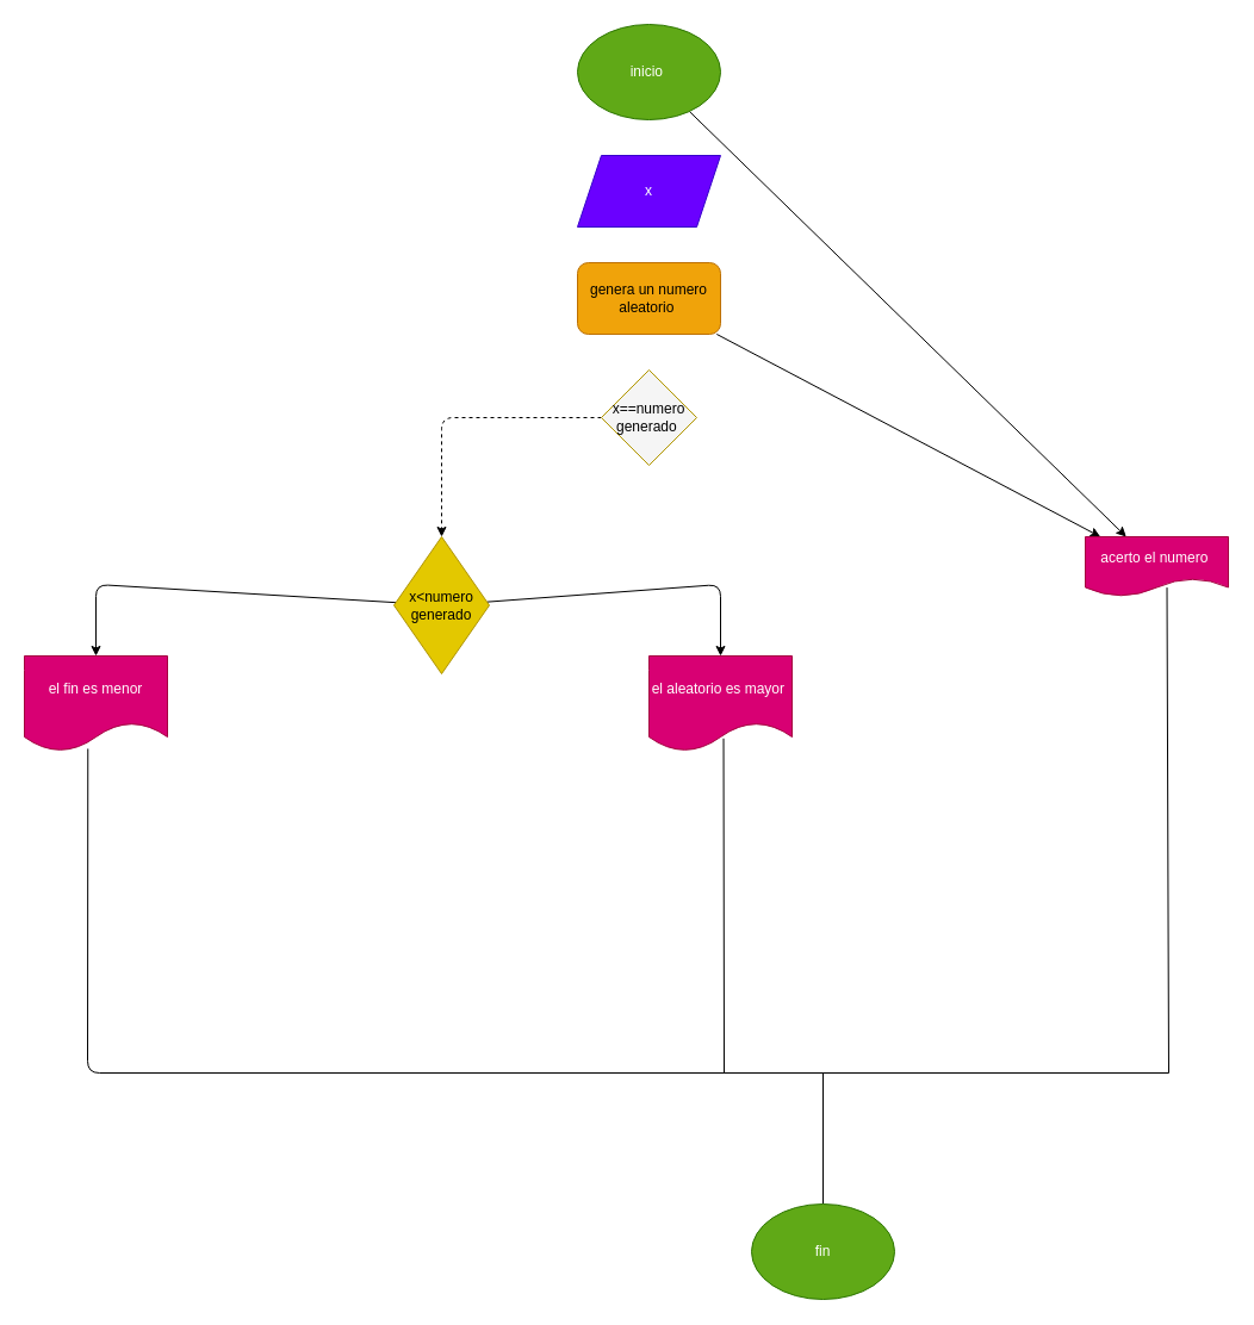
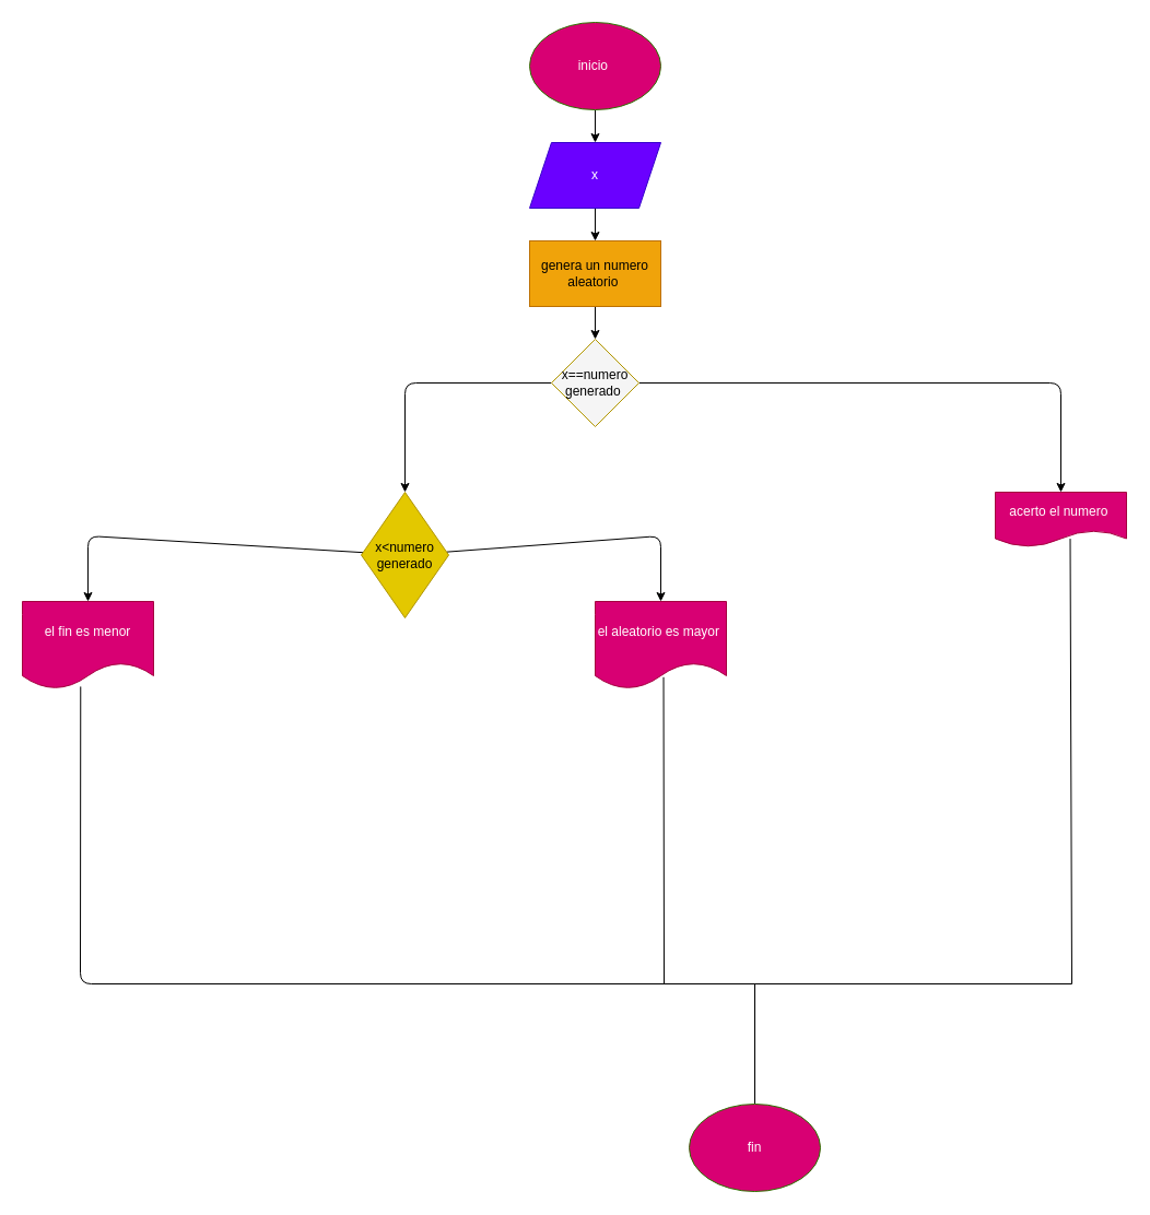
  <mxCell id="0" />
  <mxCell id="1" parent="0" />
- <mxCell id="2" value="" style="edgeStyle=none;html=1;" edge="1" parent="1" source="3" target="16"><mxGeometry relative="1" as="geometry" /></mxCell>
- <mxCell id="3" value="inicio&amp;nbsp;" style="ellipse;whiteSpace=wrap;html=1;fillColor=#60a917;fontColor=#ffffff;strokeColor=#2D7600;" vertex="1" parent="1"><mxGeometry x="484" width="120" height="80" as="geometry" y="20" /></mxCell>
+ <mxCell id="2" value="" style="edgeStyle=none;html=1;" edge="1" parent="1" source="3" target="5"><mxGeometry relative="1" as="geometry" /></mxCell>
+ <mxCell id="3" value="inicio&amp;nbsp;" style="ellipse;whiteSpace=wrap;html=1;fillColor=#d80073;fontColor=#ffffff;strokeColor=#2D7600;" vertex="1" parent="1"><mxGeometry x="484" width="120" height="80" as="geometry" y="20" /></mxCell>
+ <mxCell id="4" value="" style="edgeStyle=none;html=1;" edge="1" parent="1" source="5" target="7"><mxGeometry relative="1" as="geometry" /></mxCell>
  <mxCell id="5" value="x" style="shape=parallelogram;perimeter=parallelogramPerimeter;whiteSpace=wrap;html=1;fixedSize=1;fillColor=#6a00ff;fontColor=#ffffff;strokeColor=#3700CC;" vertex="1" parent="1"><mxGeometry x="484" y="130" width="120" height="60" as="geometry" /></mxCell>
- <mxCell id="6" value="" style="edgeStyle=none;html=1;" edge="1" parent="1" source="7" target="16"><mxGeometry relative="1" as="geometry" /></mxCell>
- <mxCell id="7" value="genera un numero aleatorio&amp;nbsp;" style="whiteSpace=wrap;html=1;fillColor=#f0a30a;fontColor=#000000;strokeColor=#BD7000;rounded=1;" vertex="1" parent="1"><mxGeometry x="484" y="220" width="120" height="60" as="geometry" /></mxCell>
- <mxCell id="9" value="" style="edgeStyle=none;html=1;dashed=1;" edge="1" parent="1" source="10" target="13"><mxGeometry relative="1" as="geometry"><Array as="points"><mxPoint x="370" y="350" /></Array></mxGeometry></mxCell>
+ <mxCell id="6" value="" style="edgeStyle=none;html=1;" edge="1" parent="1" source="7" target="10"><mxGeometry relative="1" as="geometry" /></mxCell>
+ <mxCell id="7" value="genera un numero aleatorio&amp;nbsp;" style="whiteSpace=wrap;html=1;fillColor=#f0a30a;fontColor=#000000;strokeColor=#BD7000;" vertex="1" parent="1"><mxGeometry x="484" y="220" width="120" height="60" as="geometry" /></mxCell>
+ <mxCell id="8" value="" style="edgeStyle=none;html=1;entryX=0.5;entryY=0;entryDx=0;entryDy=0;" edge="1" parent="1" source="10" target="16"><mxGeometry relative="1" as="geometry"><mxPoint x="970" y="390" as="targetPoint" /><Array as="points"><mxPoint x="970" y="350" /></Array></mxGeometry></mxCell>
+ <mxCell id="9" value="" style="edgeStyle=none;html=1;" edge="1" parent="1" source="10" target="13"><mxGeometry relative="1" as="geometry"><Array as="points"><mxPoint x="370" y="350" /></Array></mxGeometry></mxCell>
  <mxCell id="10" value="x==numero&lt;br&gt;generado&amp;nbsp;" style="rhombus;whiteSpace=wrap;html=1;fillColor=#f5f5f5;fontColor=#000000;strokeColor=#B09500;" vertex="1" parent="1"><mxGeometry x="504" y="310" width="80" height="80" as="geometry" /></mxCell>
  <mxCell id="11" value="" style="edgeStyle=none;html=1;entryX=0.5;entryY=0;entryDx=0;entryDy=0;" edge="1" parent="1" source="13" target="15"><mxGeometry relative="1" as="geometry"><mxPoint x="604" y="545" as="targetPoint" /><Array as="points"><mxPoint x="604" y="490" /></Array></mxGeometry></mxCell>
  <mxCell id="12" value="" style="edgeStyle=none;html=1;entryX=0.5;entryY=0;entryDx=0;entryDy=0;" edge="1" parent="1" source="13" target="14"><mxGeometry relative="1" as="geometry"><mxPoint x="80" y="545" as="targetPoint" /><Array as="points"><mxPoint x="80" y="490" /></Array></mxGeometry></mxCell>
  <mxCell id="13" value="x&amp;lt;numero generado" style="rhombus;whiteSpace=wrap;html=1;fillColor=#e3c800;fontColor=#000000;strokeColor=#B09500;" vertex="1" parent="1"><mxGeometry x="330" y="450" width="80" height="115" as="geometry" /></mxCell>
  <mxCell id="14" value="el fin es menor" style="shape=document;whiteSpace=wrap;html=1;boundedLbl=1;fillColor=#d80073;fontColor=#ffffff;strokeColor=#A50040;" vertex="1" parent="1"><mxGeometry x="20" y="550" width="120" height="80" as="geometry" /></mxCell>
  <mxCell id="15" value="el aleatorio es mayor&amp;nbsp;" style="shape=document;whiteSpace=wrap;html=1;boundedLbl=1;fillColor=#d80073;fontColor=#ffffff;strokeColor=#A50040;" vertex="1" parent="1"><mxGeometry x="544" y="550" width="120" height="80" as="geometry" /></mxCell>
  <mxCell id="16" value="acerto el numero&amp;nbsp;" style="shape=document;whiteSpace=wrap;html=1;boundedLbl=1;fillColor=#d80073;fontColor=#ffffff;strokeColor=#A50040;" vertex="1" parent="1"><mxGeometry x="910" y="450" width="120" height="50" as="geometry" /></mxCell>
  <mxCell id="17" value="" style="endArrow=none;html=1;exitX=0.444;exitY=0.974;exitDx=0;exitDy=0;exitPerimeter=0;" edge="1" parent="1" source="14"><mxGeometry width="50" height="50" relative="1" as="geometry"><mxPoint x="620" y="790" as="sourcePoint" /><mxPoint x="980" y="900" as="targetPoint" /><Array as="points"><mxPoint x="73" y="900" /></Array></mxGeometry></mxCell>
  <mxCell id="18" value="" style="endArrow=none;html=1;entryX=0.571;entryY=0.852;entryDx=0;entryDy=0;entryPerimeter=0;" edge="1" parent="1" target="16"><mxGeometry width="50" height="50" relative="1" as="geometry"><mxPoint x="980" y="900" as="sourcePoint" /><mxPoint x="670" y="740" as="targetPoint" /></mxGeometry></mxCell>
  <mxCell id="19" value="" style="endArrow=none;html=1;entryX=0.521;entryY=0.866;entryDx=0;entryDy=0;entryPerimeter=0;" edge="1" parent="1" target="15"><mxGeometry width="50" height="50" relative="1" as="geometry"><mxPoint x="607" y="900" as="sourcePoint" /><mxPoint x="670" y="740" as="targetPoint" /></mxGeometry></mxCell>
  <mxCell id="20" value="" style="endArrow=none;html=1;entryX=0.5;entryY=0;entryDx=0;entryDy=0;" edge="1" parent="1" target="21"><mxGeometry width="50" height="50" relative="1" as="geometry"><mxPoint x="690" y="900" as="sourcePoint" /><mxPoint x="700" y="900" as="targetPoint" /></mxGeometry></mxCell>
- <mxCell id="21" value="fin" style="ellipse;whiteSpace=wrap;html=1;fillColor=#60a917;fontColor=#ffffff;strokeColor=#2D7600;" vertex="1" parent="1"><mxGeometry x="630" y="1010" width="120" height="80" as="geometry" /></mxCell>
+ <mxCell id="21" value="fin" style="ellipse;whiteSpace=wrap;html=1;fillColor=#d80073;fontColor=#ffffff;strokeColor=#2D7600;" vertex="1" parent="1"><mxGeometry x="630" y="1010" width="120" height="80" as="geometry" /></mxCell>
